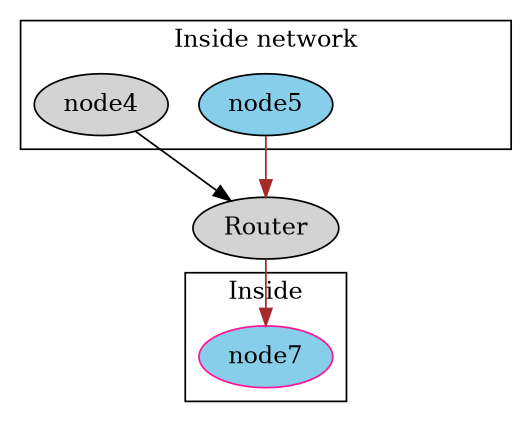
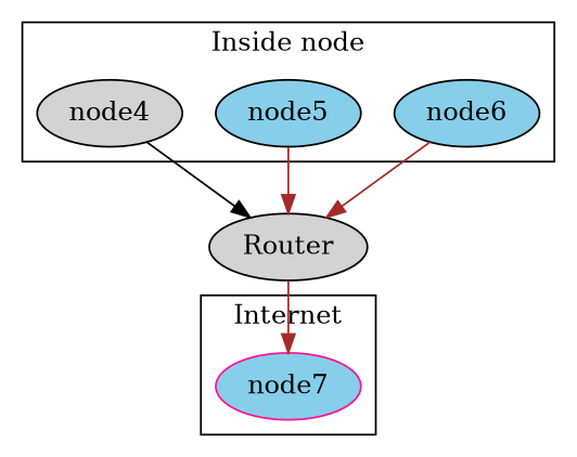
  digraph {
    labelfloat=true
    splines=true
    node [color=black fillcolor=skyblue style=filled]
    edge [color=brown]
+   node6
    node5
    node4 [fillcolor=lightgrey]
    node7 [color=deeppink]
    n5 [fillcolor=lightgrey label=Router]
    subgraph cluster_1 {
-     label="Inside network"
+     label="Inside node"
+     node6
      node5
      node4
    }
    subgraph cluster_2 {
-     label=Inside
+     label=Internet
      node7
    }
+   node6 -> n5
    node5 -> n5
    node4 -> n5 [color=black]
    n5 -> node7
  }
